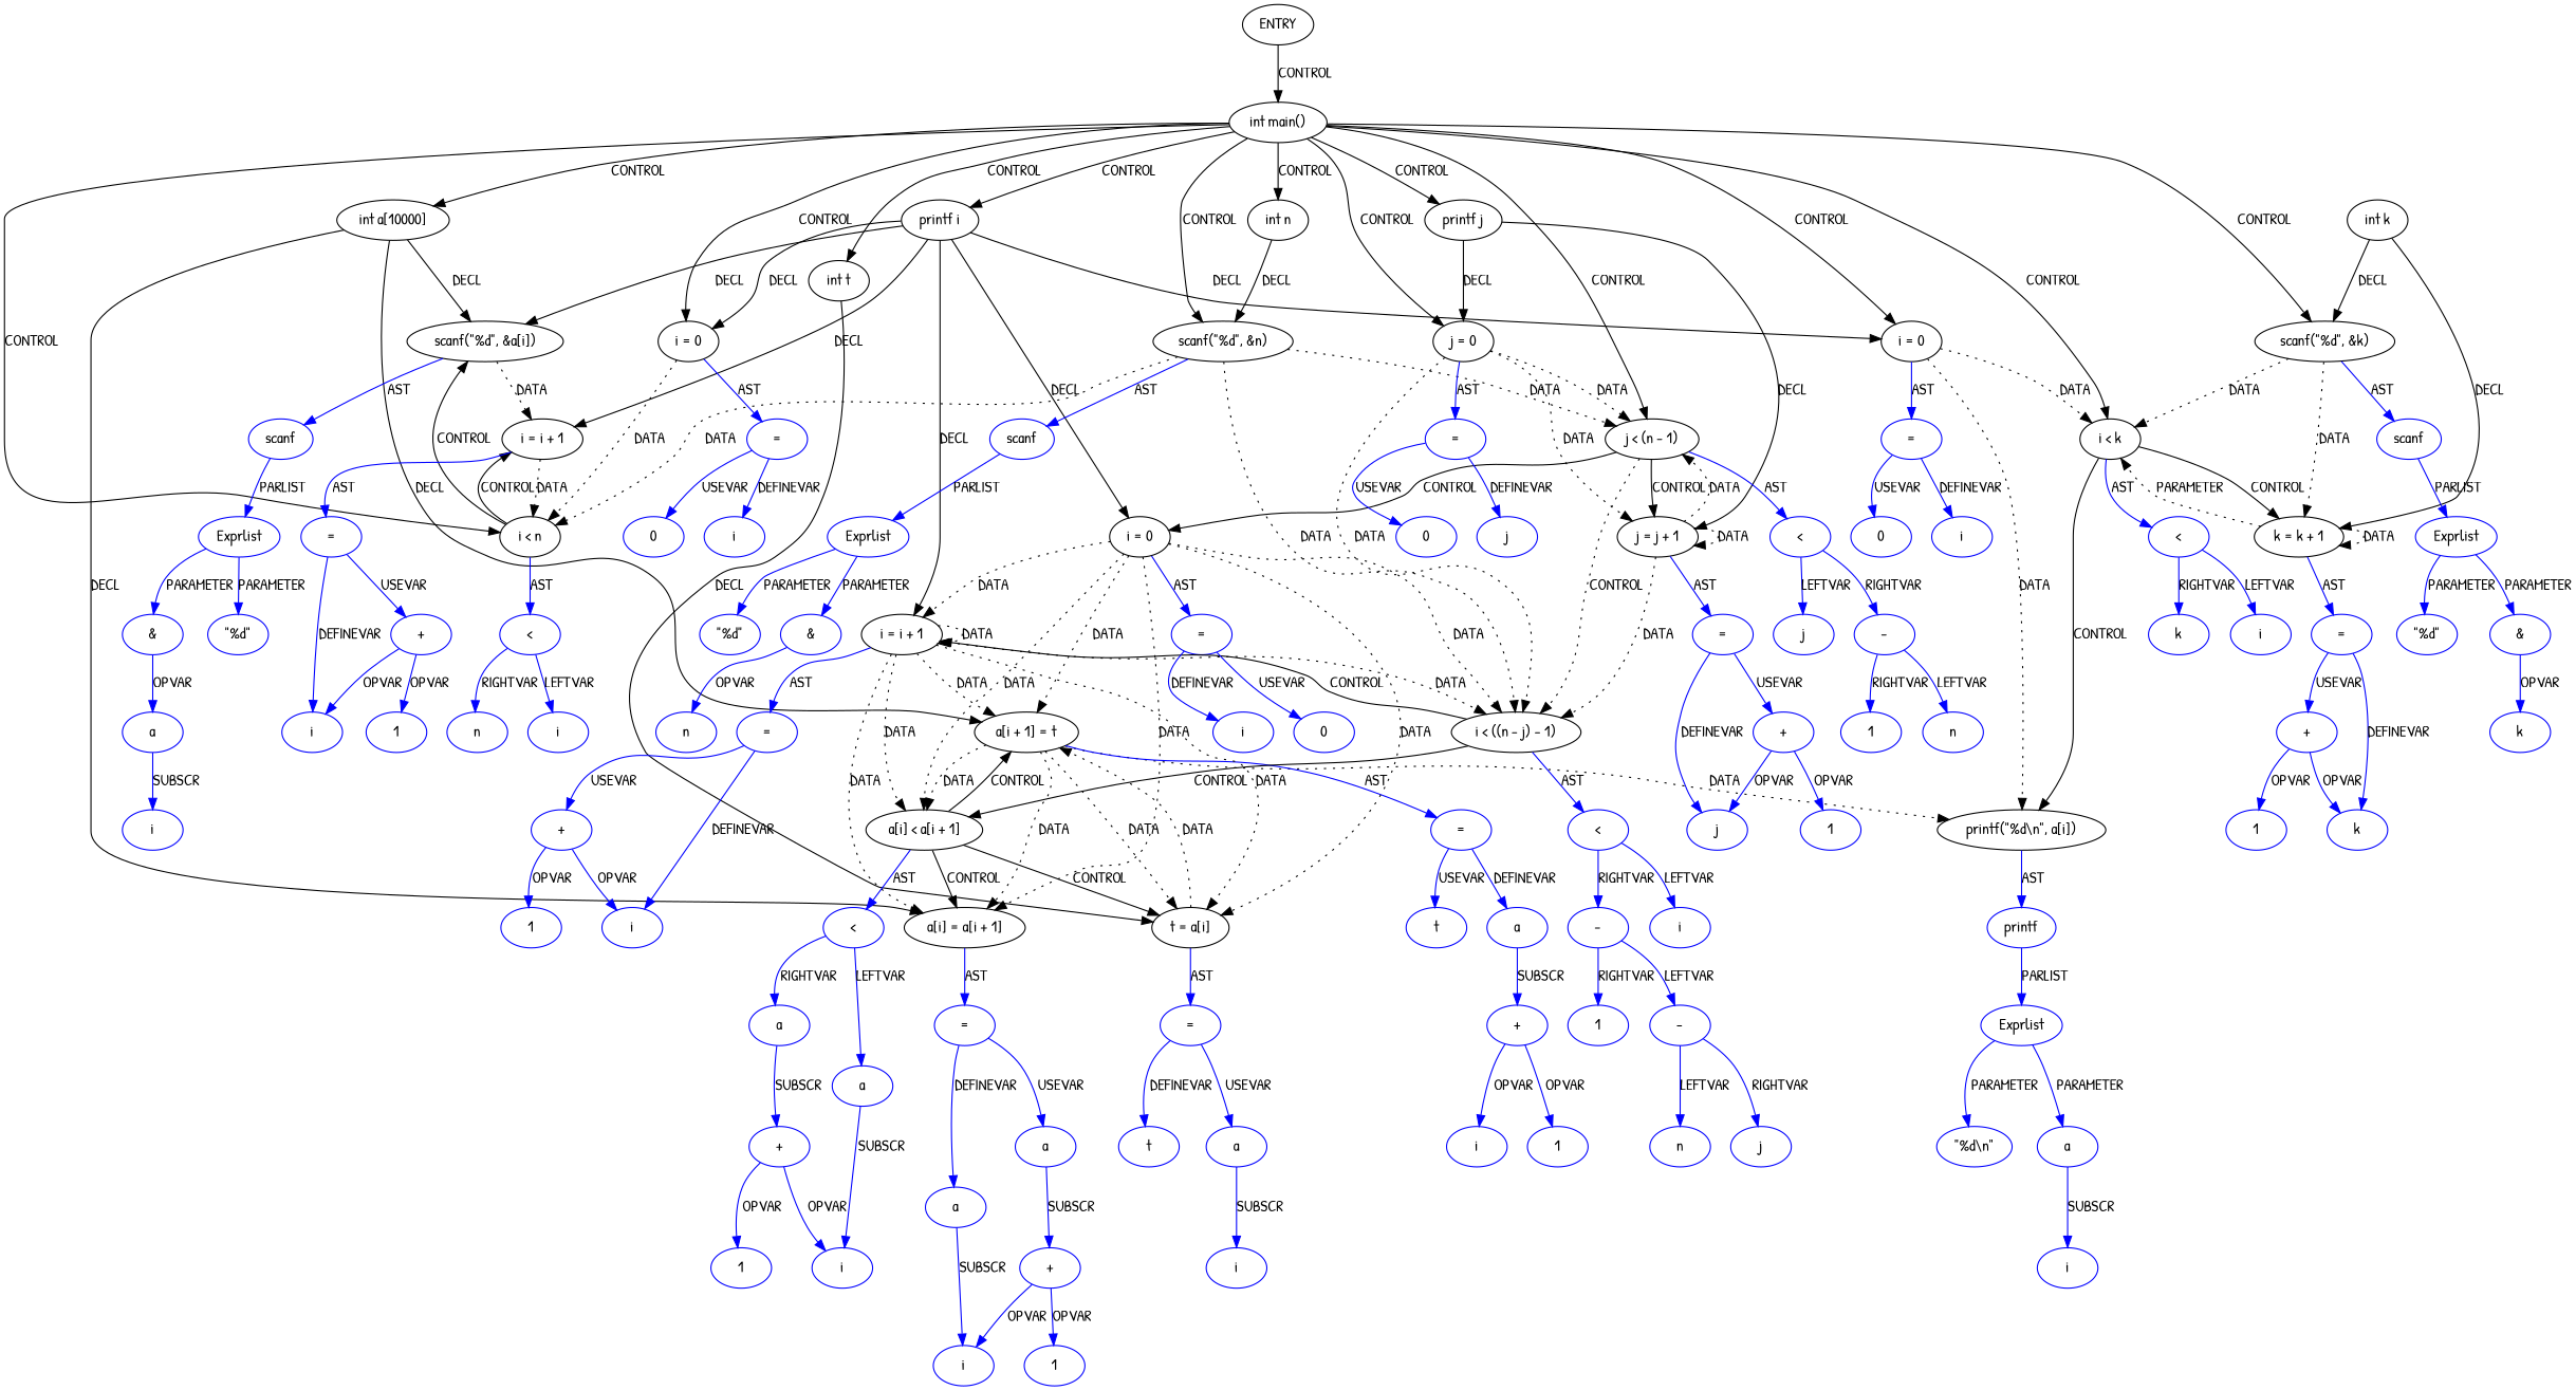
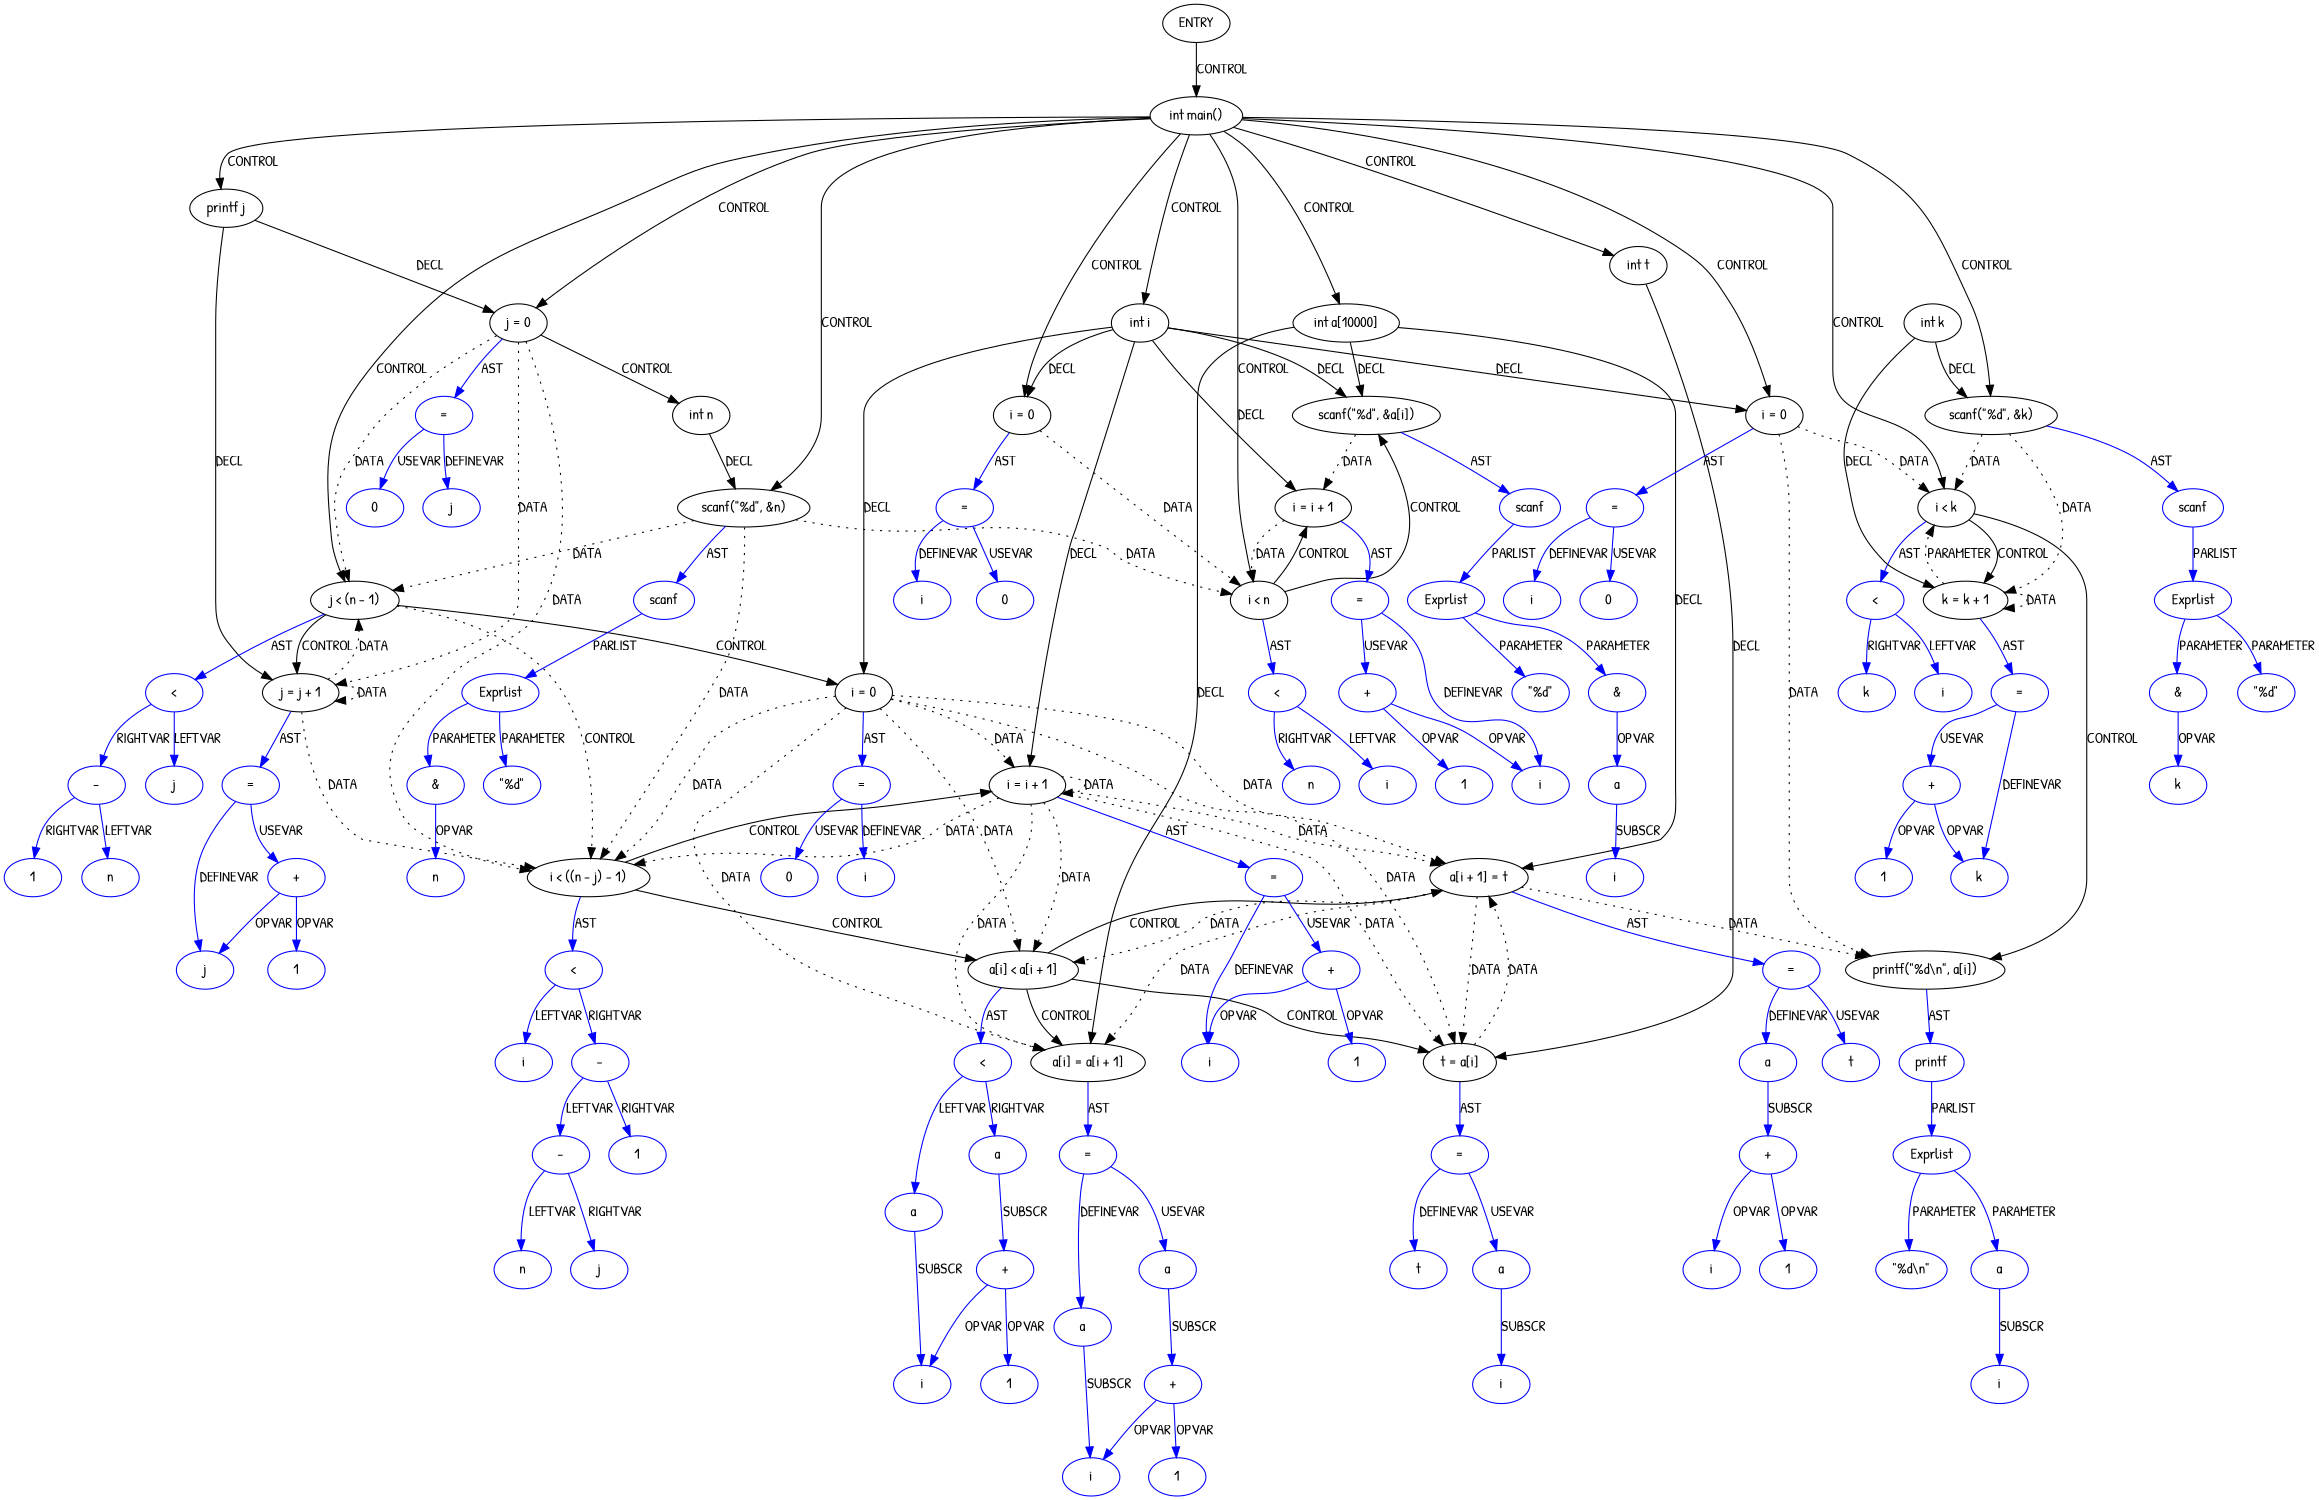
  digraph {
    fontname="Patrick Hand"
    node [coord=14 fontname="Patrick Hand" type=VAR color=blue]
    edge [fontname="Patrick Hand" color=blue]
    n1 [coord=-1 label=ENTRY type=ENTRY color=""]
    n2 [coord=5 label="int main()" type=CONTROL color=""]
    n3 [coord=7 label="int a[10000]" type=DECL varname=a vartype="int[]" color=""]
-   n4 [coord=7 label="printf i" type=DECL varname=i vartype=int color=""]
+   n4 [coord=7 label="int i" type=DECL varname=i vartype=int color=""]
    n5 [coord=7 label="printf j" type=DECL varname=j vartype=int color=""]
    n6 [coord=7 label="int n" type=DECL varname=n vartype=int color=""]
    n7 [coord=7 label="int t" type=DECL varname=t vartype=int color=""]
    n8 [coord=8 label="scanf(\"%d\", &n)" type=CALL color=""]
    n9 [coord=9 label="i = 0" type=ASSIGN color=""]
    n10 [coord=9 label="i < n" type=CONTROL color=""]
    n11 [coord=11 label="scanf(\"%d\", &k)" type=CALL color=""]
    n12 [coord=12 label="j = 0" type=ASSIGN color=""]
    n13 [coord=12 label="j < (n - 1)" type=CONTROL color=""]
    n14 [coord=22 label="i = 0" type=ASSIGN color=""]
    n15 [coord=22 label="i < k" type=CONTROL color=""]
    n16 [coord=10 label="scanf(\"%d\", &a[i])" type=CALL color=""]
    n17 [coord=18 label="a[i] = a[i + 1]" type=ASSIGN color=""]
    n18 [coord=19 label="a[i + 1] = t" type=ASSIGN color=""]
    n19 [coord=9 label="i = i + 1" type=ASSIGN color=""]
    n20 [label="i = 0" type=ASSIGN color=""]
    n21 [label="i = i + 1" type=ASSIGN color=""]
    n22 [coord=12 label="j = j + 1" type=ASSIGN color=""]
    n23 [coord=7 label="int k" type=DECL varname=k vartype=int color=""]
    n24 [coord=22 label="k = k + 1" type=ASSIGN color=""]
    n25 [coord=17 label="t = a[i]" type=ASSIGN color=""]
    n26 [coord=8 label=scanf type=FUNCNAME]
    n27 [label="i < ((n - j) - 1)" type=CONTROL color=""]
    n28 [coord=9 label="=" type=ASSIGNOP]
    n29 [coord=9 label="<" type=OP]
    n30 [coord=11 label=scanf type=FUNCNAME]
    n31 [coord=12 label="=" type=ASSIGNOP]
    n32 [coord=12 label="<" type=OP]
    n33 [coord=23 label="printf(\"%d\\n\", a[i])" type=CALL color=""]
    n34 [coord=22 label="=" type=ASSIGNOP]
    n35 [coord=22 label="<" type=OP]
    n36 [coord=10 label=scanf type=FUNCNAME]
    n37 [coord=18 label="=" type=ASSIGNOP]
    n38 [coord=15 label="a[i] < a[i + 1]" type=CONTROL color=""]
    n39 [coord=19 label="=" type=ASSIGNOP]
    n40 [coord=9 label="=" type=ASSIGNOP]
    n41 [label="=" type=ASSIGNOP]
    n42 [label="=" type=ASSIGNOP]
    n43 [coord=12 label="=" type=ASSIGNOP]
    n44 [coord=22 label="=" type=ASSIGNOP]
    n45 [coord=17 label="=" type=ASSIGNOP]
    n46 [coord=8 label=Exprlist type=EXPRS]
    n47 [label="<" type=OP]
    n48 [coord=8 label="\"%d\"" type=CONST]
    n49 [coord=8 label="&" type=OP]
    n50 [coord=8 label=n]
    n51 [coord=9 label=i]
    n52 [coord=9 label=0 type=CONST]
    n53 [coord=9 label=i]
    n54 [coord=9 label=n]
    n55 [coord=10 label=Exprlist type=EXPRS]
    n56 [coord=10 label="\"%d\"" type=CONST]
    n57 [coord=10 label="&" type=OP]
    n58 [coord=10 label=a type=ARRVAR]
    n59 [coord=10 label=i]
    n60 [coord=9 label=i]
    n61 [coord=9 label="+" type=OP]
    n62 [coord=9 label=1 type=CONST]
    n63 [coord=11 label=Exprlist type=EXPRS]
    n64 [coord=11 label="\"%d\"" type=CONST]
    n65 [coord=11 label="&" type=OP]
    n66 [coord=11 label=k]
    n67 [coord=12 label=j]
    n68 [coord=12 label=0 type=CONST]
    n69 [coord=12 label=j]
    n70 [coord=12 label="-" type=OP]
    n71 [label=i]
    n72 [label=0 type=CONST]
    n73 [coord=15 label="<" type=OP]
    n74 [label=i]
    n75 [label="-" type=OP]
    n76 [coord=15 label=a type=ARRVAR]
    n77 [coord=15 label=a type=ARRVAR]
    n78 [coord=17 label=t]
    n79 [coord=17 label=a type=ARRVAR]
    n80 [coord=17 label=i]
    n81 [coord=18 label=a type=ARRVAR]
    n82 [coord=18 label=a type=ARRVAR]
    n83 [coord=18 label=i]
    n84 [coord=18 label="+" type=OP]
    n85 [coord=18 label=1 type=CONST]
    n86 [coord=19 label=a type=ARRVAR]
    n87 [coord=19 label=t]
    n88 [coord=23 label=printf type=FUNCNAME]
    n89 [coord=19 label="+" type=OP]
    n90 [coord=19 label=i]
    n91 [coord=19 label=1 type=CONST]
    n92 [coord=15 label=i]
    n93 [coord=15 label="+" type=OP]
    n94 [coord=15 label=1 type=CONST]
    n95 [label=i]
    n96 [label="+" type=OP]
    n97 [label=1 type=CONST]
    n98 [label="-" type=OP]
    n99 [label=1 type=CONST]
    n100 [label=n]
    n101 [label=j]
    n102 [coord=12 label=j]
    n103 [coord=12 label="+" type=OP]
    n104 [coord=12 label=1 type=CONST]
    n105 [coord=12 label=n]
    n106 [coord=12 label=1 type=CONST]
    n107 [coord=22 label=i]
    n108 [coord=22 label=0 type=CONST]
    n109 [coord=22 label=i]
    n110 [coord=22 label=k]
    n111 [coord=23 label=Exprlist type=EXPRS]
    n112 [coord=23 label="\"%d\\n\"" type=CONST]
    n113 [coord=23 label=a type=ARRVAR]
    n114 [coord=23 label=i]
    n115 [coord=22 label=k]
    n116 [coord=22 label="+" type=OP]
    n117 [coord=22 label=1 type=CONST]
    n1 -> n2 [label=CONTROL color=""]
    n2 -> n3 [label=CONTROL color=""]
    n2 -> n4 [label=CONTROL color=""]
    n2 -> n5 [label=CONTROL color=""]
-   n2 -> n6 [label=CONTROL color=""]
+   n12 -> n6 [label=CONTROL color=""]
    n2 -> n7 [label=CONTROL color=""]
    n2 -> n8 [label=CONTROL color=""]
    n2 -> n9 [label=CONTROL color=""]
    n2 -> n10 [label=CONTROL color=""]
    n2 -> n11 [label=CONTROL color=""]
    n2 -> n12 [label=CONTROL color=""]
    n2 -> n13 [label=CONTROL color=""]
    n2 -> n14 [label=CONTROL color=""]
    n2 -> n15 [label=CONTROL color=""]
    n3 -> n16 [label=DECL color=""]
    n3 -> n17 [label=DECL color=""]
    n3 -> n18 [label=DECL color=""]
    n4 -> n9 [label=DECL color=""]
    n4 -> n14 [label=DECL color=""]
    n4 -> n16 [label=DECL color=""]
    n4 -> n19 [label=DECL color=""]
    n4 -> n20 [label=DECL color=""]
    n4 -> n21 [label=DECL color=""]
    n5 -> n12 [label=DECL color=""]
    n5 -> n22 [label=DECL color=""]
    n6 -> n8 [label=DECL color=""]
    n7 -> n25 [label=DECL color=""]
    n8 -> n10 [label=DATA style=dotted color=""]
    n8 -> n13 [label=DATA style=dotted color=""]
    n8 -> n26 [label=AST]
    n8 -> n27 [label=DATA style=dotted color=""]
    n9 -> n10 [label=DATA style=dotted color=""]
    n9 -> n28 [label=AST]
    n10 -> n16 [label=CONTROL color=""]
    n10 -> n19 [label=CONTROL color=""]
    n10 -> n29 [label=AST]
    n11 -> n15 [label=DATA style=dotted color=""]
    n11 -> n24 [label=DATA style=dotted color=""]
    n11 -> n30 [label=AST]
    n12 -> n13 [label=DATA style=dotted color=""]
    n12 -> n22 [label=DATA style=dotted color=""]
    n12 -> n27 [label=DATA style=dotted color=""]
    n12 -> n31 [label=AST]
    n13 -> n20 [label=CONTROL color=""]
    n13 -> n22 [label=CONTROL color=""]
    n13 -> n27 [label=CONTROL style=dotted color=""]
    n13 -> n32 [label=AST]
    n14 -> n15 [label=DATA style=dotted color=""]
    n14 -> n33 [label=DATA style=dotted color=""]
    n14 -> n34 [label=AST]
    n15 -> n24 [label=CONTROL color=""]
    n15 -> n33 [label=CONTROL color=""]
    n15 -> n35 [label=AST]
    n16 -> n19 [label=DATA style=dotted color=""]
    n16 -> n36 [label=AST]
    n17 -> n37 [label=AST]
    n18 -> n17 [label=DATA style=dotted color=""]
    n18 -> n25 [label=DATA style=dotted color=""]
    n18 -> n33 [label=DATA style=dotted color=""]
    n18 -> n38 [label=DATA style=dotted color=""]
    n18 -> n39 [label=AST]
    n19 -> n10 [label=DATA style=dotted color=""]
    n19 -> n40 [label=AST]
    n20 -> n17 [label=DATA style=dotted color=""]
    n20 -> n18 [label=DATA style=dotted color=""]
    n20 -> n21 [label=DATA style=dotted color=""]
    n20 -> n25 [label=DATA style=dotted color=""]
    n20 -> n27 [label=DATA style=dotted color=""]
    n20 -> n38 [label=DATA style=dotted color=""]
    n20 -> n41 [label=AST]
    n21 -> n17 [label=DATA style=dotted color=""]
    n21 -> n18 [label=DATA style=dotted color=""]
    n21 -> n21 [label=DATA style=dotted color=""]
    n21 -> n25 [label=DATA style=dotted color=""]
    n21 -> n27 [label=DATA style=dotted color=""]
    n21 -> n38 [label=DATA style=dotted color=""]
    n21 -> n42 [label=AST]
    n22 -> n13 [label=DATA style=dotted color=""]
    n22 -> n22 [label=DATA style=dotted color=""]
    n22 -> n27 [label=DATA style=dotted color=""]
    n22 -> n43 [label=AST]
    n23 -> n11 [label=DECL color=""]
    n23 -> n24 [label=DECL color=""]
    n24 -> n15 [label=PARAMETER style=dotted color=""]
    n24 -> n24 [label=DATA style=dotted color=""]
    n24 -> n44 [label=AST]
    n25 -> n18 [label=DATA style=dotted color=""]
    n25 -> n45 [label=AST]
    n26 -> n46 [label=PARLIST]
    n27 -> n21 [label=CONTROL color=""]
    n27 -> n38 [label=CONTROL color=""]
    n27 -> n47 [label=AST]
    n28 -> n51 [label=DEFINEVAR]
    n28 -> n52 [label=USEVAR]
    n29 -> n53 [label=LEFTVAR]
    n29 -> n54 [label=RIGHTVAR]
    n30 -> n63 [label=PARLIST]
    n31 -> n67 [label=DEFINEVAR]
    n31 -> n68 [label=USEVAR]
    n32 -> n69 [label=LEFTVAR]
    n32 -> n70 [label=RIGHTVAR]
    n33 -> n88 [label=AST]
    n34 -> n107 [label=DEFINEVAR]
    n34 -> n108 [label=USEVAR]
    n35 -> n109 [label=LEFTVAR]
    n35 -> n110 [label=RIGHTVAR]
    n36 -> n55 [label=PARLIST]
    n37 -> n81 [label=DEFINEVAR]
    n37 -> n82 [label=USEVAR]
    n38 -> n17 [label=CONTROL color=""]
    n38 -> n18 [label=CONTROL color=""]
    n38 -> n25 [label=CONTROL color=""]
    n38 -> n73 [label=AST]
    n39 -> n86 [label=DEFINEVAR]
    n39 -> n87 [label=USEVAR]
    n40 -> n60 [label=DEFINEVAR]
    n40 -> n61 [label=USEVAR]
    n41 -> n71 [label=DEFINEVAR]
    n41 -> n72 [label=USEVAR]
    n42 -> n95 [label=DEFINEVAR]
    n42 -> n96 [label=USEVAR]
    n43 -> n102 [label=DEFINEVAR]
    n43 -> n103 [label=USEVAR]
    n44 -> n115 [label=DEFINEVAR]
    n44 -> n116 [label=USEVAR]
    n45 -> n78 [label=DEFINEVAR]
    n45 -> n79 [label=USEVAR]
    n46 -> n48 [label=PARAMETER]
    n46 -> n49 [label=PARAMETER]
    n47 -> n74 [label=LEFTVAR]
    n47 -> n75 [label=RIGHTVAR]
    n49 -> n50 [label=OPVAR]
    n55 -> n56 [label=PARAMETER]
    n55 -> n57 [label=PARAMETER]
    n57 -> n58 [label=OPVAR]
    n58 -> n59 [label=SUBSCR]
    n61 -> n60 [label=OPVAR]
    n61 -> n62 [label=OPVAR]
    n63 -> n64 [label=PARAMETER]
    n63 -> n65 [label=PARAMETER]
    n65 -> n66 [label=OPVAR]
    n70 -> n105 [label=LEFTVAR]
    n70 -> n106 [label=RIGHTVAR]
    n73 -> n76 [label=LEFTVAR]
    n73 -> n77 [label=RIGHTVAR]
    n75 -> n98 [label=LEFTVAR]
    n75 -> n99 [label=RIGHTVAR]
    n76 -> n92 [label=SUBSCR]
    n77 -> n93 [label=SUBSCR]
    n79 -> n80 [label=SUBSCR]
    n81 -> n83 [label=SUBSCR]
    n82 -> n84 [label=SUBSCR]
    n84 -> n83 [label=OPVAR]
    n84 -> n85 [label=OPVAR]
    n86 -> n89 [label=SUBSCR]
    n88 -> n111 [label=PARLIST]
    n89 -> n90 [label=OPVAR]
    n89 -> n91 [label=OPVAR]
    n93 -> n92 [label=OPVAR]
    n93 -> n94 [label=OPVAR]
    n96 -> n95 [label=OPVAR]
    n96 -> n97 [label=OPVAR]
    n98 -> n100 [label=LEFTVAR]
    n98 -> n101 [label=RIGHTVAR]
    n103 -> n102 [label=OPVAR]
    n103 -> n104 [label=OPVAR]
    n111 -> n112 [label=PARAMETER]
    n111 -> n113 [label=PARAMETER]
    n113 -> n114 [label=SUBSCR]
    n116 -> n115 [label=OPVAR]
    n116 -> n117 [label=OPVAR]
  }
